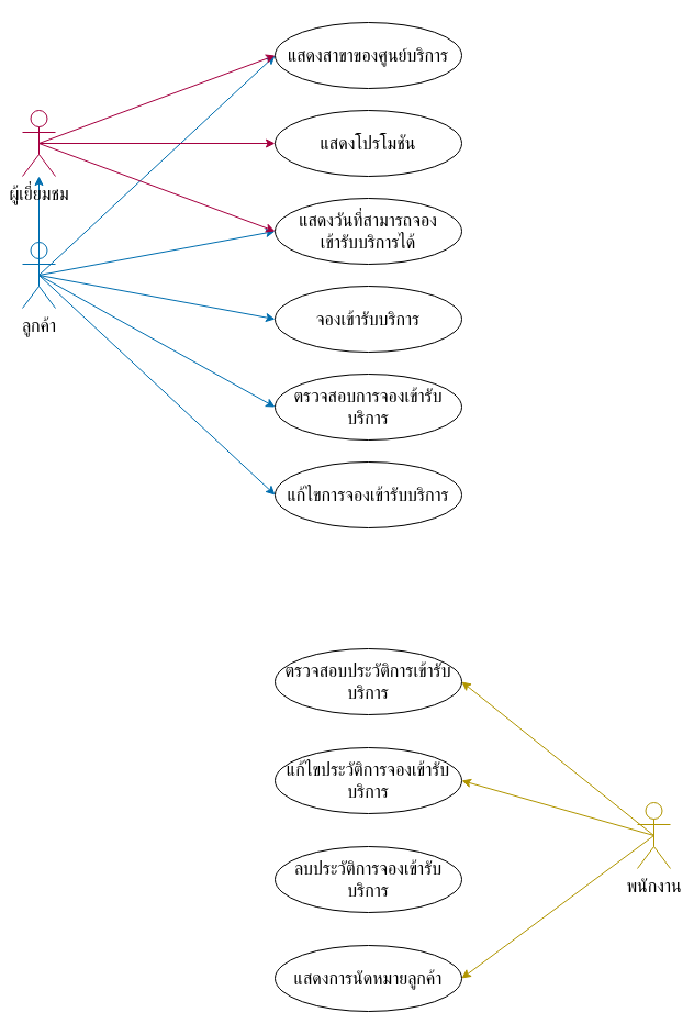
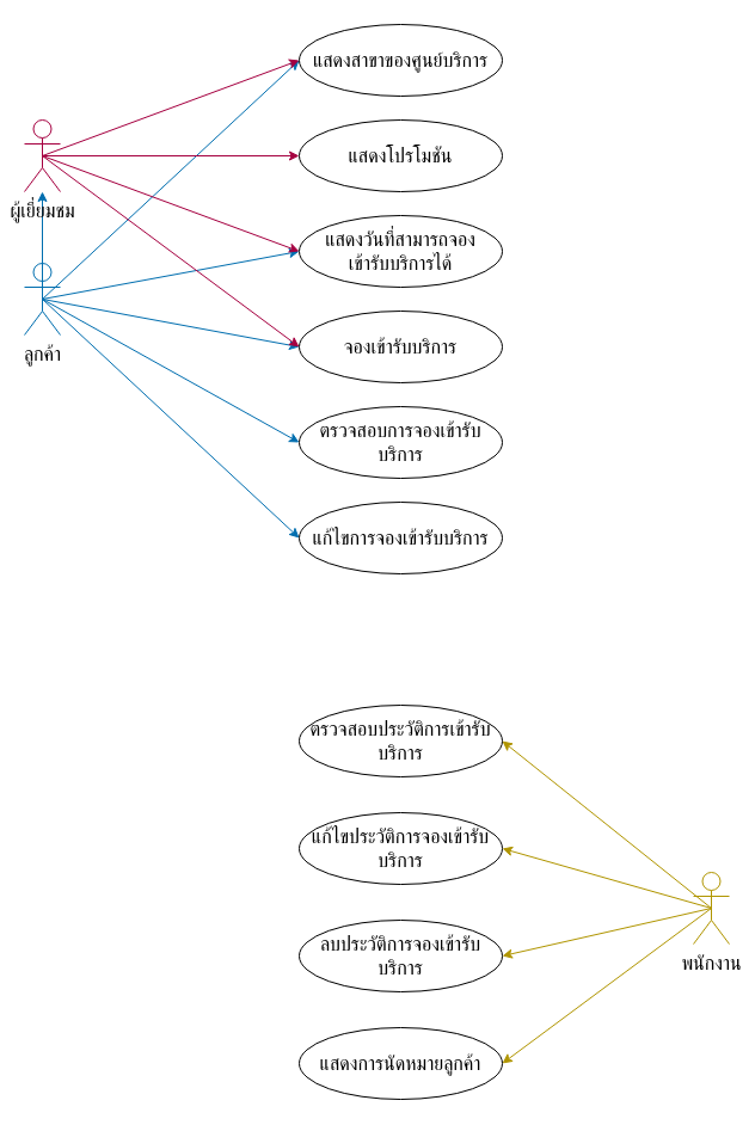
  <mxCell id="0" />
  <mxCell id="1" parent="0" />
  <mxCell id="2" style="edgeStyle=none;html=1;entryX=0;entryY=0.5;entryDx=0;entryDy=0;exitX=0.5;exitY=0.5;exitDx=0;exitDy=0;exitPerimeter=0;fillColor=#1ba1e2;strokeColor=#006EAF;fontFamily=th sarabunPSK;fontSize=16;rounded=1;" parent="1" source="8" target="19" edge="1"><mxGeometry relative="1" as="geometry" /></mxCell>
  <mxCell id="3" style="edgeStyle=none;html=1;entryX=0;entryY=0.5;entryDx=0;entryDy=0;exitX=0.5;exitY=0.5;exitDx=0;exitDy=0;exitPerimeter=0;fillColor=#1ba1e2;strokeColor=#006EAF;fontFamily=th sarabunPSK;fontSize=16;rounded=1;" parent="1" source="8" target="20" edge="1"><mxGeometry relative="1" as="geometry" /></mxCell>
  <mxCell id="4" style="edgeStyle=none;html=1;entryX=0;entryY=0.5;entryDx=0;entryDy=0;exitX=0.5;exitY=0.5;exitDx=0;exitDy=0;exitPerimeter=0;fillColor=#1ba1e2;strokeColor=#006EAF;fontFamily=th sarabunPSK;fontSize=16;rounded=1;" parent="1" source="8" target="21" edge="1"><mxGeometry relative="1" as="geometry" /></mxCell>
  <mxCell id="5" style="edgeStyle=none;html=1;exitX=0.5;exitY=0.5;exitDx=0;exitDy=0;exitPerimeter=0;entryX=0;entryY=0.5;entryDx=0;entryDy=0;fillColor=#1ba1e2;strokeColor=#006EAF;fontFamily=th sarabunPSK;fontSize=16;rounded=1;" parent="1" source="8" target="26" edge="1"><mxGeometry relative="1" as="geometry" /></mxCell>
  <mxCell id="6" style="edgeStyle=none;html=1;exitX=0.5;exitY=0.5;exitDx=0;exitDy=0;exitPerimeter=0;fillColor=#1ba1e2;strokeColor=#006EAF;fontFamily=th sarabunPSK;fontSize=16;rounded=1;" parent="1" source="8" target="13" edge="1"><mxGeometry relative="1" as="geometry" /></mxCell>
  <mxCell id="7" style="edgeStyle=none;html=1;exitX=0.5;exitY=0.5;exitDx=0;exitDy=0;exitPerimeter=0;entryX=0;entryY=0.5;entryDx=0;entryDy=0;fillColor=#1ba1e2;strokeColor=#006EAF;" parent="1" source="8" target="28" edge="1"><mxGeometry relative="1" as="geometry" /></mxCell>
  <mxCell id="8" value="ลูกค้า" style="shape=umlActor;verticalLabelPosition=bottom;verticalAlign=top;html=1;outlineConnect=0;fillColor=none;fontColor=#000000;strokeColor=#006EAF;fontFamily=th sarabunPSK;fontSize=16;rounded=1;" parent="1" vertex="1"><mxGeometry x="20" y="220" width="30" height="60" as="geometry" /></mxCell>
+ <mxCell id="9" style="edgeStyle=none;html=1;entryX=0;entryY=0.5;entryDx=0;entryDy=0;exitX=0.5;exitY=0.5;exitDx=0;exitDy=0;exitPerimeter=0;fillColor=#d80073;strokeColor=#A50040;fontFamily=th sarabunPSK;fontSize=16;rounded=1;" parent="1" source="13" target="19" edge="1"><mxGeometry relative="1" as="geometry" /></mxCell>
  <mxCell id="10" style="edgeStyle=none;html=1;exitX=0.5;exitY=0.5;exitDx=0;exitDy=0;exitPerimeter=0;fillColor=#d80073;strokeColor=#A50040;fontFamily=th sarabunPSK;fontSize=16;rounded=1;entryX=0;entryY=0.5;entryDx=0;entryDy=0;" parent="1" source="13" target="26" edge="1"><mxGeometry relative="1" as="geometry" /></mxCell>
  <mxCell id="11" style="edgeStyle=none;html=1;exitX=0.5;exitY=0.5;exitDx=0;exitDy=0;exitPerimeter=0;entryX=0;entryY=0.5;entryDx=0;entryDy=0;fillColor=#d80073;strokeColor=#A50040;fontFamily=th sarabunPSK;fontSize=16;rounded=1;" parent="1" source="13" target="27" edge="1"><mxGeometry relative="1" as="geometry" /></mxCell>
  <mxCell id="12" style="edgeStyle=none;html=1;exitX=0.5;exitY=0.5;exitDx=0;exitDy=0;exitPerimeter=0;entryX=0;entryY=0.5;entryDx=0;entryDy=0;fillColor=#d80073;strokeColor=#A50040;" parent="1" source="13" target="28" edge="1"><mxGeometry relative="1" as="geometry" /></mxCell>
  <mxCell id="13" value="ผู้เยี่ยมชม" style="shape=umlActor;verticalLabelPosition=bottom;verticalAlign=top;html=1;outlineConnect=0;fillColor=none;fontColor=#000000;strokeColor=#A50040;fontFamily=th sarabunPSK;fontSize=16;rounded=1;" parent="1" vertex="1"><mxGeometry x="20" y="100" width="30" height="60" as="geometry" /></mxCell>
  <mxCell id="14" style="edgeStyle=none;html=1;exitX=0.5;exitY=0.5;exitDx=0;exitDy=0;exitPerimeter=0;entryX=1;entryY=0.5;entryDx=0;entryDy=0;fillColor=#e3c800;strokeColor=#B09500;fontFamily=th sarabunPSK;fontSize=16;rounded=1;" parent="1" source="18" target="22" edge="1"><mxGeometry relative="1" as="geometry" /></mxCell>
  <mxCell id="15" style="edgeStyle=none;html=1;exitX=0.5;exitY=0.5;exitDx=0;exitDy=0;exitPerimeter=0;entryX=1;entryY=0.5;entryDx=0;entryDy=0;fillColor=#e3c800;strokeColor=#B09500;fontFamily=th sarabunPSK;fontSize=16;rounded=1;" parent="1" source="18" target="23" edge="1"><mxGeometry relative="1" as="geometry" /></mxCell>
+ <mxCell id="16" style="edgeStyle=none;html=1;exitX=0.5;exitY=0.5;exitDx=0;exitDy=0;exitPerimeter=0;entryX=1;entryY=0.5;entryDx=0;entryDy=0;fillColor=#e3c800;strokeColor=#B09500;fontFamily=th sarabunPSK;fontSize=16;rounded=1;" parent="1" source="18" target="24" edge="1"><mxGeometry relative="1" as="geometry" /></mxCell>
  <mxCell id="17" style="edgeStyle=none;html=1;exitX=0.5;exitY=0.5;exitDx=0;exitDy=0;exitPerimeter=0;entryX=1;entryY=0.5;entryDx=0;entryDy=0;fillColor=#e3c800;strokeColor=#B09500;fontFamily=th sarabunPSK;fontSize=16;rounded=1;" parent="1" source="18" target="25" edge="1"><mxGeometry relative="1" as="geometry" /></mxCell>
  <mxCell id="18" value="พนักงาน" style="shape=umlActor;verticalLabelPosition=bottom;verticalAlign=top;html=1;outlineConnect=0;fillColor=none;fontColor=#000000;strokeColor=#B09500;fontFamily=th sarabunPSK;fontSize=16;rounded=1;" parent="1" vertex="1"><mxGeometry x="580" y="730" width="30" height="60" as="geometry" /></mxCell>
  <mxCell id="19" value="จองเข้ารับบริการ" style="ellipse;whiteSpace=wrap;html=1;fontFamily=th sarabunPSK;fontSize=16;rounded=1;" parent="1" vertex="1"><mxGeometry x="250" y="260" width="170" height="60" as="geometry" /></mxCell>
  <mxCell id="20" value="ตรวจสอบการจองเข้ารับบริการ" style="ellipse;whiteSpace=wrap;html=1;fontFamily=th sarabunPSK;fontSize=16;rounded=1;" parent="1" vertex="1"><mxGeometry x="250" y="340" width="170" height="60" as="geometry" /></mxCell>
  <mxCell id="21" value="แก้ไขการจองเข้ารับบริการ" style="ellipse;whiteSpace=wrap;html=1;fontFamily=th sarabunPSK;fontSize=16;rounded=1;" parent="1" vertex="1"><mxGeometry x="250" y="420" width="170" height="60" as="geometry" /></mxCell>
  <mxCell id="22" value="ตรวจสอบประวัติการเข้ารับบริการ" style="ellipse;whiteSpace=wrap;html=1;fontFamily=th sarabunPSK;fontSize=16;rounded=1;" parent="1" vertex="1"><mxGeometry x="250" y="590" width="170" height="60" as="geometry" /></mxCell>
  <mxCell id="23" value="แก้ไขประวัติการจองเข้ารับบริการ" style="ellipse;whiteSpace=wrap;html=1;fontFamily=th sarabunPSK;fontSize=16;rounded=1;" parent="1" vertex="1"><mxGeometry x="250" y="680" width="170" height="60" as="geometry" /></mxCell>
  <mxCell id="24" value="ลบประวัติการจองเข้ารับบริการ" style="ellipse;whiteSpace=wrap;html=1;fontFamily=th sarabunPSK;fontSize=16;rounded=1;" parent="1" vertex="1"><mxGeometry x="250" y="770" width="170" height="60" as="geometry" /></mxCell>
  <mxCell id="25" value="แสดงการนัดหมายลูกค้า" style="ellipse;whiteSpace=wrap;html=1;fontFamily=th sarabunPSK;fontSize=16;rounded=1;" parent="1" vertex="1"><mxGeometry x="250" y="860" width="170" height="60" as="geometry" /></mxCell>
  <mxCell id="26" value="แสดงสาขาของศูนย์บริการ" style="ellipse;whiteSpace=wrap;html=1;fontFamily=th sarabunPSK;fontSize=16;rounded=1;" parent="1" vertex="1"><mxGeometry x="250" y="20" width="170" height="60" as="geometry" /></mxCell>
  <mxCell id="27" value="แสดงโปรโมชัน" style="ellipse;whiteSpace=wrap;html=1;fontFamily=th sarabunPSK;fontSize=16;rounded=1;" parent="1" vertex="1"><mxGeometry x="250" y="100" width="170" height="60" as="geometry" /></mxCell>
  <mxCell id="28" value="แสดงวันที่สามารถจอง&lt;br&gt;เข้ารับบริการได้" style="ellipse;whiteSpace=wrap;html=1;fontFamily=th sarabunPSK;fontSize=16;rounded=1;" parent="1" vertex="1"><mxGeometry x="250" y="180" width="170" height="60" as="geometry" /></mxCell>
